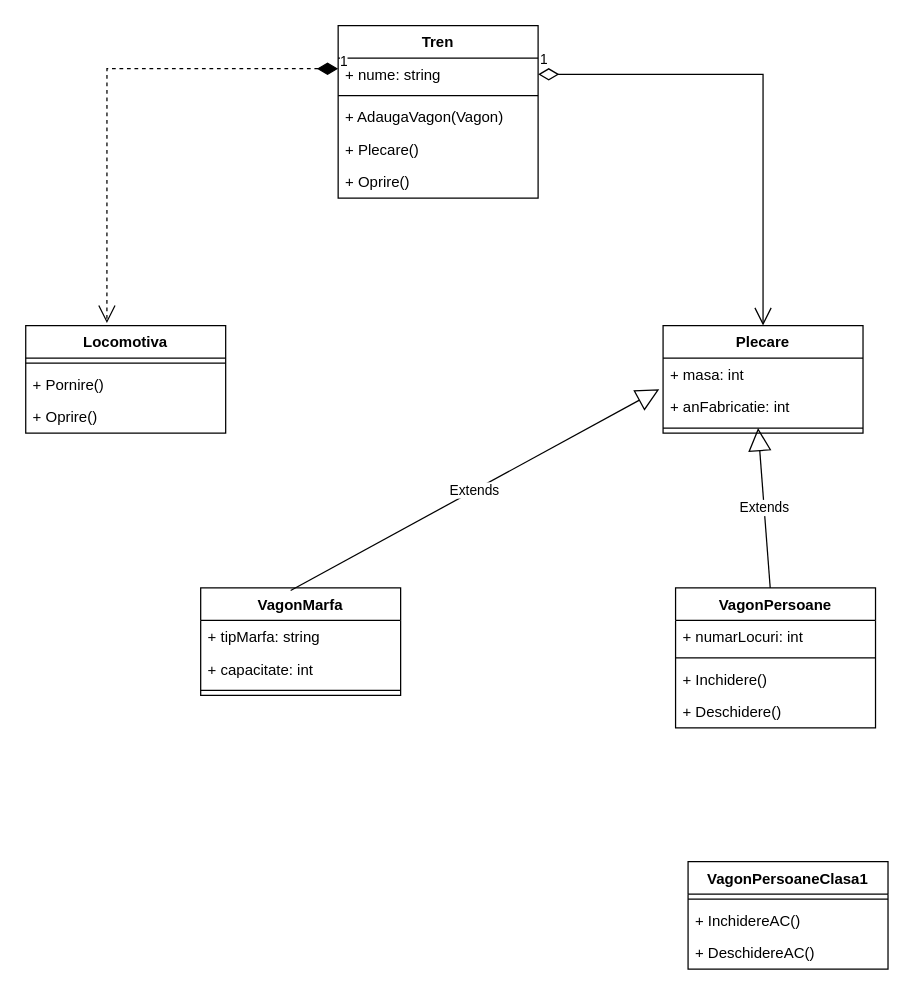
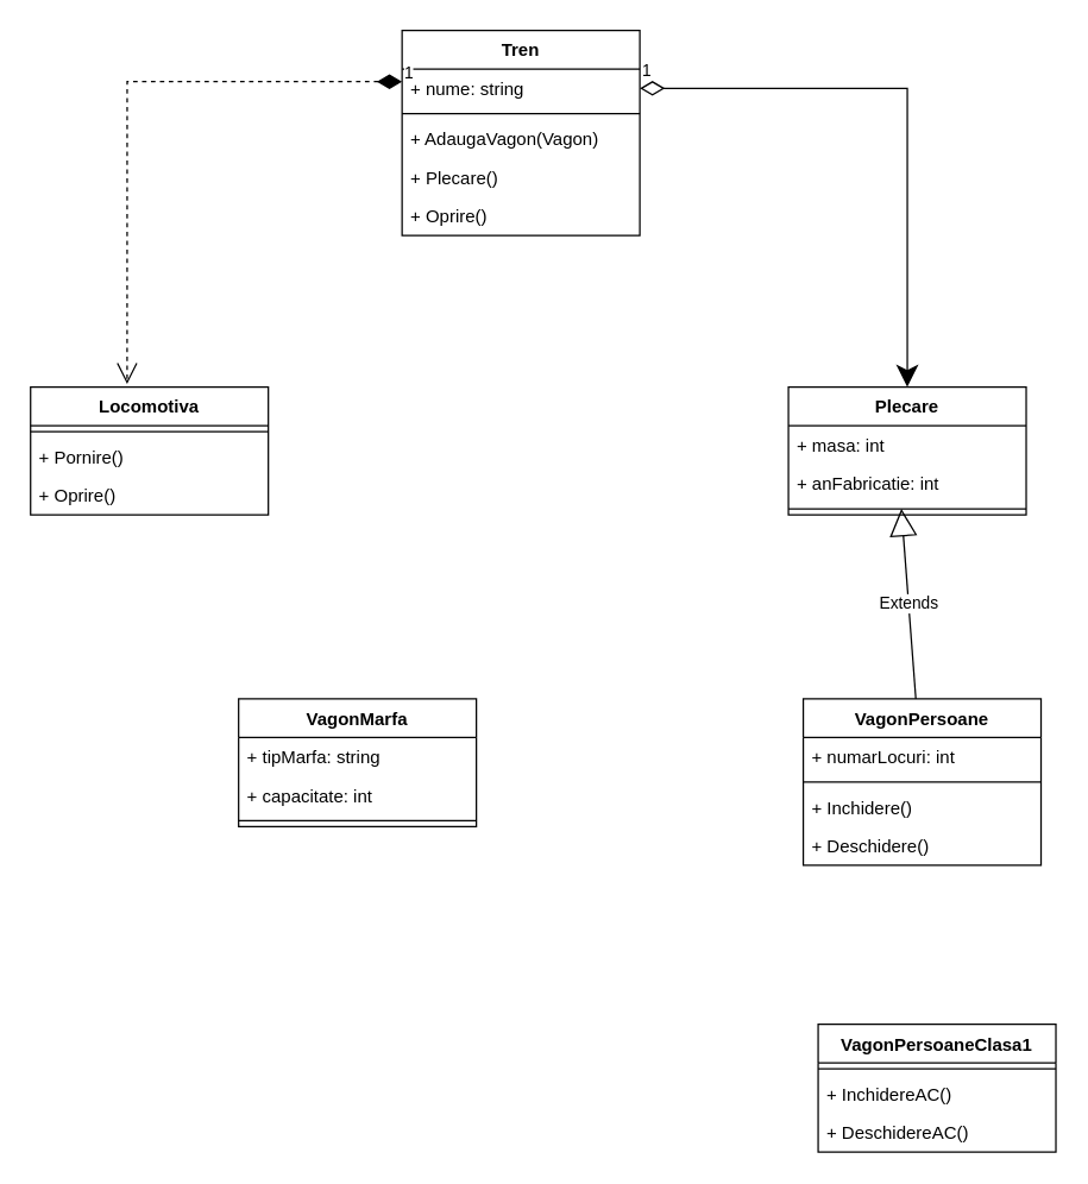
  <mxCell id="0" />
  <mxCell id="1" parent="0" />
  <mxCell id="2" value="Tren" style="swimlane;fontStyle=1;align=center;verticalAlign=top;childLayout=stackLayout;horizontal=1;startSize=26;horizontalStack=0;resizeParent=1;resizeParentMax=0;resizeLast=0;collapsible=1;marginBottom=0;" vertex="1" parent="1"><mxGeometry x="270" y="20" width="160" height="138" as="geometry" /></mxCell>
  <mxCell id="3" value="+ nume: string" style="text;strokeColor=none;fillColor=none;align=left;verticalAlign=top;spacingLeft=4;spacingRight=4;overflow=hidden;rotatable=0;points=[[0,0.5],[1,0.5]];portConstraint=eastwest;" vertex="1" parent="2"><mxGeometry y="26" width="160" height="26" as="geometry" /></mxCell>
  <mxCell id="4" value="" style="line;strokeWidth=1;fillColor=none;align=left;verticalAlign=middle;spacingTop=-1;spacingLeft=3;spacingRight=3;rotatable=0;labelPosition=right;points=[];portConstraint=eastwest;strokeColor=inherit;" vertex="1" parent="2"><mxGeometry y="52" width="160" height="8" as="geometry" /></mxCell>
  <mxCell id="5" value="+ AdaugaVagon(Vagon)" style="text;strokeColor=none;fillColor=none;align=left;verticalAlign=top;spacingLeft=4;spacingRight=4;overflow=hidden;rotatable=0;points=[[0,0.5],[1,0.5]];portConstraint=eastwest;" vertex="1" parent="2"><mxGeometry y="60" width="160" height="26" as="geometry" /></mxCell>
  <mxCell id="6" value="+ Plecare()" style="text;strokeColor=none;fillColor=none;align=left;verticalAlign=top;spacingLeft=4;spacingRight=4;overflow=hidden;rotatable=0;points=[[0,0.5],[1,0.5]];portConstraint=eastwest;" vertex="1" parent="2"><mxGeometry y="86" width="160" height="26" as="geometry" /></mxCell>
  <mxCell id="7" value="+ Oprire()" style="text;strokeColor=none;fillColor=none;align=left;verticalAlign=top;spacingLeft=4;spacingRight=4;overflow=hidden;rotatable=0;points=[[0,0.5],[1,0.5]];portConstraint=eastwest;" vertex="1" parent="2"><mxGeometry y="112" width="160" height="26" as="geometry" /></mxCell>
  <mxCell id="8" value="Locomotiva" style="swimlane;fontStyle=1;align=center;verticalAlign=top;childLayout=stackLayout;horizontal=1;startSize=26;horizontalStack=0;resizeParent=1;resizeParentMax=0;resizeLast=0;collapsible=1;marginBottom=0;" vertex="1" parent="1"><mxGeometry x="20" y="260" width="160" height="86" as="geometry" /></mxCell>
  <mxCell id="9" value="" style="line;strokeWidth=1;fillColor=none;align=left;verticalAlign=middle;spacingTop=-1;spacingLeft=3;spacingRight=3;rotatable=0;labelPosition=right;points=[];portConstraint=eastwest;strokeColor=inherit;" vertex="1" parent="8"><mxGeometry y="26" width="160" height="8" as="geometry" /></mxCell>
  <mxCell id="10" value="+ Pornire()" style="text;strokeColor=none;fillColor=none;align=left;verticalAlign=top;spacingLeft=4;spacingRight=4;overflow=hidden;rotatable=0;points=[[0,0.5],[1,0.5]];portConstraint=eastwest;" vertex="1" parent="8"><mxGeometry y="34" width="160" height="26" as="geometry" /></mxCell>
  <mxCell id="11" value="+ Oprire()" style="text;strokeColor=none;fillColor=none;align=left;verticalAlign=top;spacingLeft=4;spacingRight=4;overflow=hidden;rotatable=0;points=[[0,0.5],[1,0.5]];portConstraint=eastwest;" vertex="1" parent="8"><mxGeometry y="60" width="160" height="26" as="geometry" /></mxCell>
  <mxCell id="12" value="1" style="endArrow=open;html=1;endSize=12;startArrow=diamondThin;startSize=14;startFill=1;edgeStyle=orthogonalEdgeStyle;align=left;verticalAlign=bottom;rounded=0;exitX=0;exitY=0.25;exitDx=0;exitDy=0;entryX=0.406;entryY=-0.023;entryDx=0;entryDy=0;entryPerimeter=0;dashed=1;" edge="1" parent="1" source="2" target="8"><mxGeometry x="-1" y="3" relative="1" as="geometry"><mxPoint x="290" y="590" as="sourcePoint" /><mxPoint x="450" y="590" as="targetPoint" /></mxGeometry></mxCell>
  <mxCell id="13" value="Plecare" style="swimlane;fontStyle=1;align=center;verticalAlign=top;childLayout=stackLayout;horizontal=1;startSize=26;horizontalStack=0;resizeParent=1;resizeParentMax=0;resizeLast=0;collapsible=1;marginBottom=0;" vertex="1" parent="1"><mxGeometry x="530" y="260" width="160" height="86" as="geometry" /></mxCell>
  <mxCell id="14" value="+ masa: int" style="text;strokeColor=none;fillColor=none;align=left;verticalAlign=top;spacingLeft=4;spacingRight=4;overflow=hidden;rotatable=0;points=[[0,0.5],[1,0.5]];portConstraint=eastwest;" vertex="1" parent="13"><mxGeometry y="26" width="160" height="26" as="geometry" /></mxCell>
  <mxCell id="15" value="+ anFabricatie: int" style="text;strokeColor=none;fillColor=none;align=left;verticalAlign=top;spacingLeft=4;spacingRight=4;overflow=hidden;rotatable=0;points=[[0,0.5],[1,0.5]];portConstraint=eastwest;" vertex="1" parent="13"><mxGeometry y="52" width="160" height="26" as="geometry" /></mxCell>
  <mxCell id="16" value="" style="line;strokeWidth=1;fillColor=none;align=left;verticalAlign=middle;spacingTop=-1;spacingLeft=3;spacingRight=3;rotatable=0;labelPosition=right;points=[];portConstraint=eastwest;strokeColor=inherit;" vertex="1" parent="13"><mxGeometry y="78" width="160" height="8" as="geometry" /></mxCell>
  <mxCell id="17" value="VagonMarfa" style="swimlane;fontStyle=1;align=center;verticalAlign=top;childLayout=stackLayout;horizontal=1;startSize=26;horizontalStack=0;resizeParent=1;resizeParentMax=0;resizeLast=0;collapsible=1;marginBottom=0;" vertex="1" parent="1"><mxGeometry x="160" y="470" width="160" height="86" as="geometry" /></mxCell>
  <mxCell id="18" value="+ tipMarfa: string" style="text;strokeColor=none;fillColor=none;align=left;verticalAlign=top;spacingLeft=4;spacingRight=4;overflow=hidden;rotatable=0;points=[[0,0.5],[1,0.5]];portConstraint=eastwest;" vertex="1" parent="17"><mxGeometry y="26" width="160" height="26" as="geometry" /></mxCell>
  <mxCell id="19" value="+ capacitate: int" style="text;strokeColor=none;fillColor=none;align=left;verticalAlign=top;spacingLeft=4;spacingRight=4;overflow=hidden;rotatable=0;points=[[0,0.5],[1,0.5]];portConstraint=eastwest;" vertex="1" parent="17"><mxGeometry y="52" width="160" height="26" as="geometry" /></mxCell>
  <mxCell id="20" value="" style="line;strokeWidth=1;fillColor=none;align=left;verticalAlign=middle;spacingTop=-1;spacingLeft=3;spacingRight=3;rotatable=0;labelPosition=right;points=[];portConstraint=eastwest;strokeColor=inherit;" vertex="1" parent="17"><mxGeometry y="78" width="160" height="8" as="geometry" /></mxCell>
- <mxCell id="21" value="1" style="endArrow=open;html=1;endSize=12;startArrow=diamondThin;startSize=14;startFill=0;edgeStyle=orthogonalEdgeStyle;align=left;verticalAlign=bottom;rounded=0;exitX=1;exitY=0.5;exitDx=0;exitDy=0;entryX=0.5;entryY=0;entryDx=0;entryDy=0;" edge="1" parent="1" source="3" target="13"><mxGeometry x="-1" y="3" relative="1" as="geometry"><mxPoint x="300" y="600" as="sourcePoint" /><mxPoint x="460" y="600" as="targetPoint" /></mxGeometry></mxCell>
- <mxCell id="22" value="Extends" style="endArrow=block;endSize=16;endFill=0;html=1;rounded=0;entryX=-0.019;entryY=-0.038;entryDx=0;entryDy=0;entryPerimeter=0;exitX=0.45;exitY=0.023;exitDx=0;exitDy=0;exitPerimeter=0;" edge="1" parent="1" source="17" target="15"><mxGeometry width="160" relative="1" as="geometry"><mxPoint x="300" y="600" as="sourcePoint" /><mxPoint x="460" y="600" as="targetPoint" /></mxGeometry></mxCell>
+ <mxCell id="21" value="1" style="endArrow=classic;html=1;endSize=12;startArrow=diamondThin;startSize=14;startFill=0;edgeStyle=orthogonalEdgeStyle;align=left;verticalAlign=bottom;rounded=0;exitX=1;exitY=0.5;exitDx=0;exitDy=0;entryX=0.5;entryY=0;entryDx=0;entryDy=0;" edge="1" parent="1" source="3" target="13"><mxGeometry x="-1" y="3" relative="1" as="geometry"><mxPoint x="300" y="600" as="sourcePoint" /><mxPoint x="460" y="600" as="targetPoint" /></mxGeometry></mxCell>
  <mxCell id="23" value="VagonPersoane" style="swimlane;fontStyle=1;align=center;verticalAlign=top;childLayout=stackLayout;horizontal=1;startSize=26;horizontalStack=0;resizeParent=1;resizeParentMax=0;resizeLast=0;collapsible=1;marginBottom=0;" vertex="1" parent="1"><mxGeometry x="540" y="470" width="160" height="112" as="geometry" /></mxCell>
  <mxCell id="24" value="+ numarLocuri: int" style="text;strokeColor=none;fillColor=none;align=left;verticalAlign=top;spacingLeft=4;spacingRight=4;overflow=hidden;rotatable=0;points=[[0,0.5],[1,0.5]];portConstraint=eastwest;" vertex="1" parent="23"><mxGeometry y="26" width="160" height="26" as="geometry" /></mxCell>
  <mxCell id="25" value="" style="line;strokeWidth=1;fillColor=none;align=left;verticalAlign=middle;spacingTop=-1;spacingLeft=3;spacingRight=3;rotatable=0;labelPosition=right;points=[];portConstraint=eastwest;strokeColor=inherit;" vertex="1" parent="23"><mxGeometry y="52" width="160" height="8" as="geometry" /></mxCell>
  <mxCell id="26" value="+ Inchidere()" style="text;strokeColor=none;fillColor=none;align=left;verticalAlign=top;spacingLeft=4;spacingRight=4;overflow=hidden;rotatable=0;points=[[0,0.5],[1,0.5]];portConstraint=eastwest;" vertex="1" parent="23"><mxGeometry y="60" width="160" height="26" as="geometry" /></mxCell>
  <mxCell id="27" value="+ Deschidere()" style="text;strokeColor=none;fillColor=none;align=left;verticalAlign=top;spacingLeft=4;spacingRight=4;overflow=hidden;rotatable=0;points=[[0,0.5],[1,0.5]];portConstraint=eastwest;" vertex="1" parent="23"><mxGeometry y="86" width="160" height="26" as="geometry" /></mxCell>
  <mxCell id="28" value="Extends" style="endArrow=block;endSize=16;endFill=0;html=1;rounded=0;entryX=0.475;entryY=0.5;entryDx=0;entryDy=0;entryPerimeter=0;" edge="1" parent="1" source="23" target="16"><mxGeometry width="160" relative="1" as="geometry"><mxPoint x="300" y="600" as="sourcePoint" /><mxPoint x="460" y="600" as="targetPoint" /></mxGeometry></mxCell>
  <mxCell id="29" value="VagonPersoaneClasa1" style="swimlane;fontStyle=1;align=center;verticalAlign=top;childLayout=stackLayout;horizontal=1;startSize=26;horizontalStack=0;resizeParent=1;resizeParentMax=0;resizeLast=0;collapsible=1;marginBottom=0;" vertex="1" parent="1"><mxGeometry x="550" y="689" width="160" height="86" as="geometry" /></mxCell>
  <mxCell id="30" value="" style="line;strokeWidth=1;fillColor=none;align=left;verticalAlign=middle;spacingTop=-1;spacingLeft=3;spacingRight=3;rotatable=0;labelPosition=right;points=[];portConstraint=eastwest;strokeColor=inherit;" vertex="1" parent="29"><mxGeometry y="26" width="160" height="8" as="geometry" /></mxCell>
  <mxCell id="31" value="+ InchidereAC()" style="text;strokeColor=none;fillColor=none;align=left;verticalAlign=top;spacingLeft=4;spacingRight=4;overflow=hidden;rotatable=0;points=[[0,0.5],[1,0.5]];portConstraint=eastwest;" vertex="1" parent="29"><mxGeometry y="34" width="160" height="26" as="geometry" /></mxCell>
  <mxCell id="32" value="+ DeschidereAC()" style="text;strokeColor=none;fillColor=none;align=left;verticalAlign=top;spacingLeft=4;spacingRight=4;overflow=hidden;rotatable=0;points=[[0,0.5],[1,0.5]];portConstraint=eastwest;" vertex="1" parent="29"><mxGeometry y="60" width="160" height="26" as="geometry" /></mxCell>
